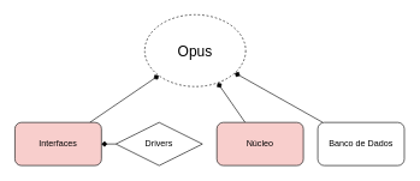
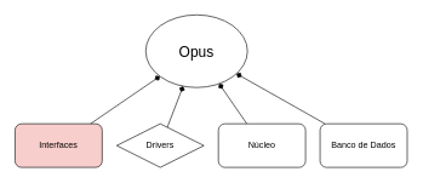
  <mxCell id="0" />
  <mxCell id="1" parent="0" />
  <mxCell id="2" style="edgeStyle=none;html=1;fontSize=20;endArrow=diamond;endFill=1;" edge="1" parent="1" source="3" target="10"><mxGeometry relative="1" as="geometry" /></mxCell>
  <mxCell id="3" value="Interfaces" style="rounded=1;whiteSpace=wrap;html=1;fillColor=#f8cecc;" vertex="1" parent="1"><mxGeometry x="20" y="170" width="120" height="60" as="geometry" /></mxCell>
- <mxCell id="4" style="edgeStyle=none;html=1;fontSize=20;endArrow=diamond;endFill=1;" edge="1" parent="1" source="5" target="3"><mxGeometry relative="1" as="geometry" /></mxCell>
+ <mxCell id="4" style="edgeStyle=none;html=1;fontSize=20;endArrow=diamond;endFill=1;" edge="1" parent="1" source="5" target="10"><mxGeometry relative="1" as="geometry" /></mxCell>
  <mxCell id="5" value="Drivers" style="rhombus;whiteSpace=wrap;html=1;" vertex="1" parent="1"><mxGeometry x="160" y="170" width="120" height="60" as="geometry" /></mxCell>
  <mxCell id="6" style="edgeStyle=none;html=1;fontSize=20;endArrow=diamond;endFill=1;" edge="1" parent="1" source="7" target="10"><mxGeometry relative="1" as="geometry" /></mxCell>
- <mxCell id="7" value="Núcleo" style="rounded=1;whiteSpace=wrap;html=1;fillColor=#f8cecc;" vertex="1" parent="1"><mxGeometry x="300" y="170" width="120" height="60" as="geometry" /></mxCell>
+ <mxCell id="7" value="Núcleo" style="rounded=1;whiteSpace=wrap;html=1;" vertex="1" parent="1"><mxGeometry x="300" y="170" width="120" height="60" as="geometry" /></mxCell>
  <mxCell id="8" style="edgeStyle=none;html=1;fontSize=20;endArrow=diamond;endFill=1;" edge="1" parent="1" source="9" target="10"><mxGeometry relative="1" as="geometry" /></mxCell>
  <mxCell id="9" value="Banco de Dados" style="rounded=1;whiteSpace=wrap;html=1;" vertex="1" parent="1"><mxGeometry x="440" y="170" width="120" height="60" as="geometry" /></mxCell>
- <mxCell id="10" value="Opus" style="ellipse;whiteSpace=wrap;html=1;fontSize=20;dashed=1;" vertex="1" parent="1"><mxGeometry x="200" y="20" width="140" height="100" as="geometry" /></mxCell>
+ <mxCell id="10" value="Opus" style="ellipse;whiteSpace=wrap;html=1;fontSize=20;" vertex="1" parent="1"><mxGeometry x="200" y="20" width="140" height="100" as="geometry" /></mxCell>
